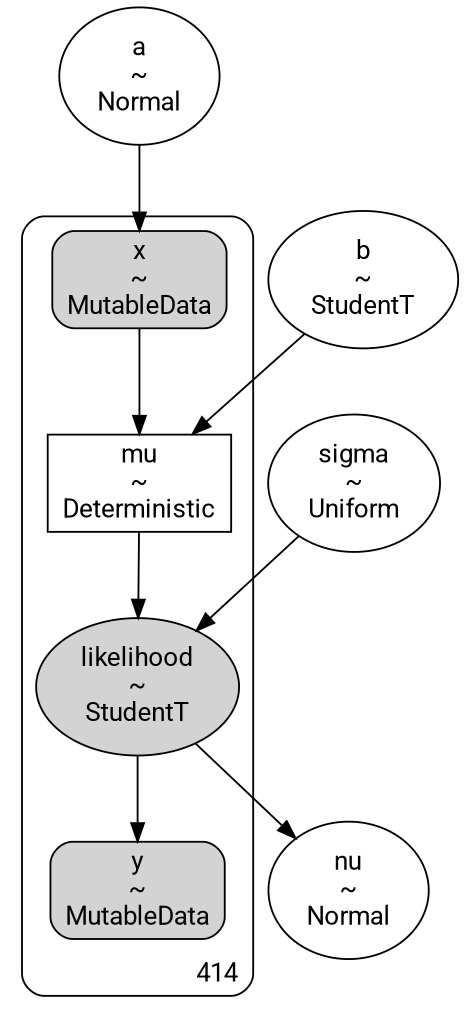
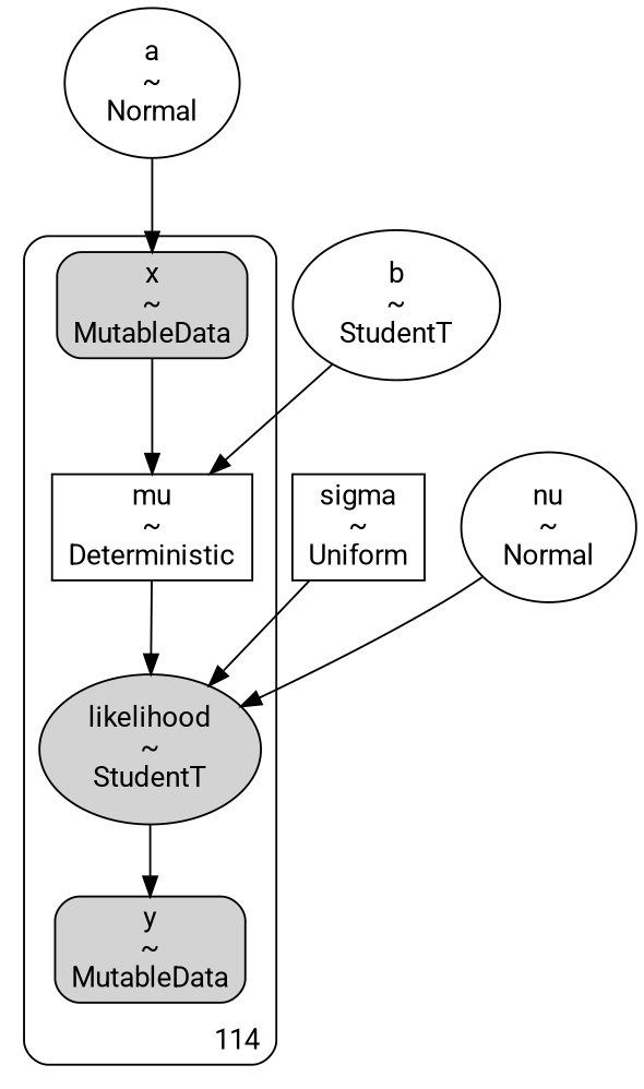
  digraph {
    fontname=Roboto
    node [fontname=Roboto shape=ellipse]
    edge [fontname=Roboto]
    n1 [label="y\n~\nMutableData" shape=box style="rounded, filled"]
    n2 [label="x\n~\nMutableData" shape=box style="rounded, filled"]
    n3 [label="likelihood\n~\nStudentT" style=filled]
    n4 [label="mu\n~\nDeterministic" shape=box]
-   n5 [label="sigma\n~\nUniform"]
+   n5 [label="sigma\n~\nUniform" shape=box]
    n6 [label="b\n~\nStudentT"]
    n7 [label="a\n~\nNormal"]
    n8 [label="nu\n~\nNormal"]
    subgraph cluster_1 {
-     label=414
+     label=114
      labeljust=r
      labelloc=b
      style=rounded
      n1
      n2
      n3
      n4
    }
    n2 -> n4
    n3 -> n1
    n4 -> n3
    n5 -> n3
    n6 -> n4
    n7 -> n2
-   n3 -> n8
+   n8 -> n3
  }
